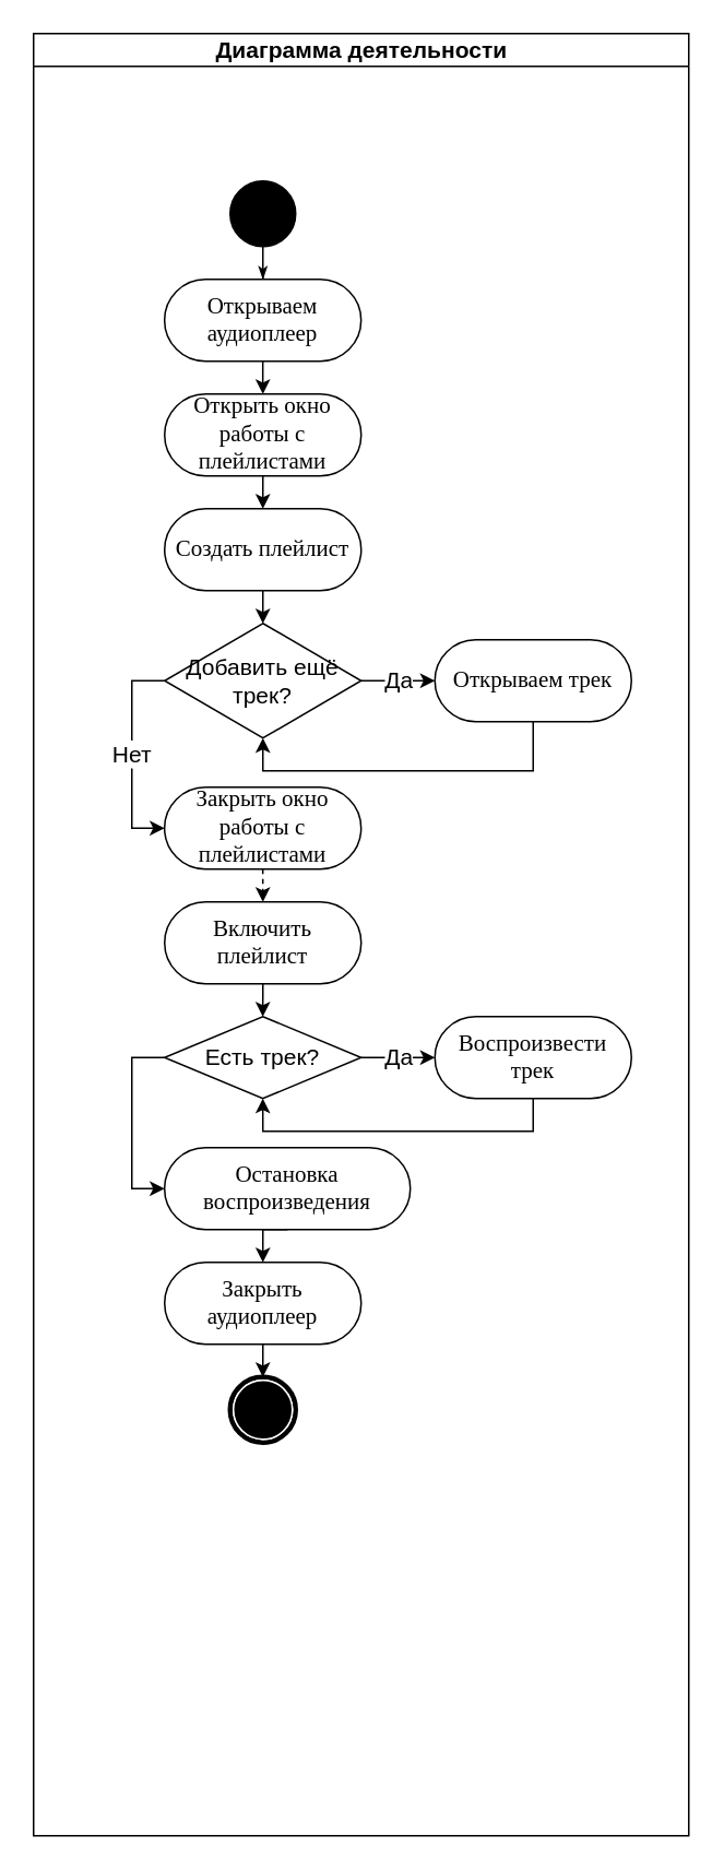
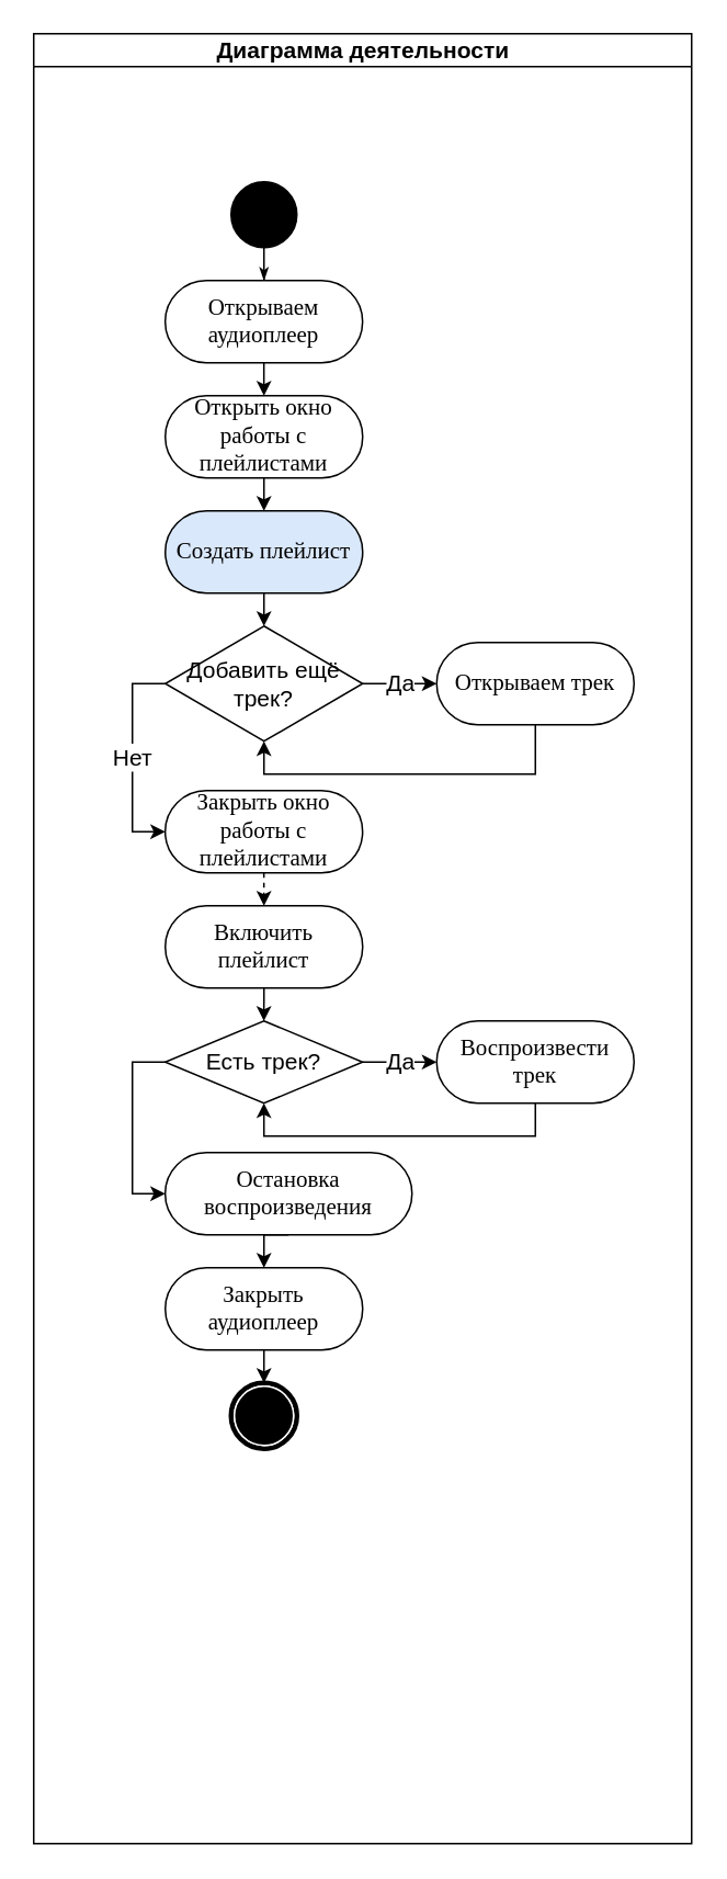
  <mxCell id="0" />
  <mxCell id="1" parent="0" />
  <mxCell id="2" value="Диаграмма деятельности" style="swimlane;html=1;startSize=20;fontSize=14;" parent="1" vertex="1"><mxGeometry x="20" y="20" width="400" height="1100" as="geometry" /></mxCell>
  <mxCell id="3" style="edgeStyle=orthogonalEdgeStyle;rounded=0;html=1;labelBackgroundColor=none;startArrow=none;startFill=0;startSize=5;endArrow=classicThin;endFill=1;endSize=5;jettySize=auto;orthogonalLoop=1;strokeWidth=1;fontFamily=Verdana;fontSize=14;" parent="2" source="4" target="6" edge="1"><mxGeometry relative="1" as="geometry" /></mxCell>
  <mxCell id="4" value="" style="ellipse;whiteSpace=wrap;html=1;rounded=0;shadow=0;comic=0;labelBackgroundColor=none;strokeWidth=1;fillColor=#000000;fontFamily=Verdana;fontSize=14;align=center;" parent="2" vertex="1"><mxGeometry x="120" y="90" width="40" height="40" as="geometry" /></mxCell>
  <mxCell id="5" style="edgeStyle=orthogonalEdgeStyle;rounded=0;orthogonalLoop=1;jettySize=auto;html=1;exitX=0.5;exitY=1;exitDx=0;exitDy=0;entryX=0.5;entryY=0;entryDx=0;entryDy=0;fontSize=14;" edge="1" parent="2" source="6" target="9"><mxGeometry relative="1" as="geometry" /></mxCell>
  <mxCell id="6" value="Открываем аудиоплеер" style="rounded=1;whiteSpace=wrap;html=1;shadow=0;comic=0;labelBackgroundColor=none;strokeWidth=1;fontFamily=Verdana;fontSize=14;align=center;arcSize=50;" parent="2" vertex="1"><mxGeometry x="79.95" y="150" width="120" height="50" as="geometry" /></mxCell>
  <mxCell id="7" value="" style="shape=mxgraph.bpmn.shape;html=1;verticalLabelPosition=bottom;labelBackgroundColor=#ffffff;verticalAlign=top;perimeter=ellipsePerimeter;outline=end;symbol=terminate;rounded=0;shadow=0;comic=0;strokeWidth=1;fontFamily=Verdana;fontSize=14;align=center;" parent="2" vertex="1"><mxGeometry x="120" y="820" width="40" height="40" as="geometry" /></mxCell>
  <mxCell id="8" style="edgeStyle=orthogonalEdgeStyle;rounded=0;orthogonalLoop=1;jettySize=auto;html=1;exitX=0.5;exitY=1;exitDx=0;exitDy=0;entryX=0.5;entryY=0;entryDx=0;entryDy=0;fontSize=14;" edge="1" parent="2" source="9" target="11"><mxGeometry relative="1" as="geometry" /></mxCell>
  <mxCell id="9" value="Открыть окно работы с плейлистами" style="rounded=1;whiteSpace=wrap;html=1;shadow=0;comic=0;labelBackgroundColor=none;strokeWidth=1;fontFamily=Verdana;fontSize=14;align=center;arcSize=50;" parent="2" vertex="1"><mxGeometry x="80" y="220" width="120" height="50" as="geometry" /></mxCell>
  <mxCell id="10" style="edgeStyle=orthogonalEdgeStyle;rounded=0;orthogonalLoop=1;jettySize=auto;html=1;exitX=0.5;exitY=1;exitDx=0;exitDy=0;entryX=0.5;entryY=0;entryDx=0;entryDy=0;fontSize=14;" edge="1" parent="2" source="11"><mxGeometry relative="1" as="geometry"><mxPoint x="140" y="360" as="targetPoint" /></mxGeometry></mxCell>
- <mxCell id="11" value="Создать плейлист" style="rounded=1;whiteSpace=wrap;html=1;shadow=0;comic=0;labelBackgroundColor=none;strokeWidth=1;fontFamily=Verdana;fontSize=14;align=center;arcSize=50;" parent="2" vertex="1"><mxGeometry x="80" y="290" width="120" height="50" as="geometry" /></mxCell>
+ <mxCell id="11" value="Создать плейлист" style="rounded=1;whiteSpace=wrap;html=1;shadow=0;comic=0;labelBackgroundColor=none;strokeWidth=1;fontFamily=Verdana;fontSize=14;align=center;arcSize=50;fillColor=#dae8fc;" parent="2" vertex="1"><mxGeometry x="80" y="290" width="120" height="50" as="geometry" /></mxCell>
  <mxCell id="12" style="edgeStyle=orthogonalEdgeStyle;rounded=0;orthogonalLoop=1;jettySize=auto;html=1;exitX=0.5;exitY=1;exitDx=0;exitDy=0;entryX=0.5;entryY=0;entryDx=0;entryDy=0;fontSize=14;" parent="2" source="13" target="7" edge="1"><mxGeometry relative="1" as="geometry" /></mxCell>
  <mxCell id="13" value="Закрыть аудиоплеер" style="rounded=1;whiteSpace=wrap;html=1;shadow=0;comic=0;labelBackgroundColor=none;strokeWidth=1;fontFamily=Verdana;fontSize=14;align=center;arcSize=50;" parent="2" vertex="1"><mxGeometry x="80" y="750" width="120" height="50" as="geometry" /></mxCell>
  <mxCell id="14" value="Да" style="edgeStyle=orthogonalEdgeStyle;rounded=0;orthogonalLoop=1;jettySize=auto;html=1;exitX=1;exitY=0.5;exitDx=0;exitDy=0;entryX=0;entryY=0.5;entryDx=0;entryDy=0;fontSize=14;" edge="1" parent="2" source="16" target="18"><mxGeometry relative="1" as="geometry" /></mxCell>
  <mxCell id="15" value="Нет" style="edgeStyle=orthogonalEdgeStyle;rounded=0;orthogonalLoop=1;jettySize=auto;html=1;exitX=0;exitY=0.5;exitDx=0;exitDy=0;entryX=0;entryY=0.5;entryDx=0;entryDy=0;fontSize=14;" edge="1" parent="2" source="16" target="20"><mxGeometry relative="1" as="geometry" /></mxCell>
  <mxCell id="16" value="Добавить ещё трек?" style="rhombus;whiteSpace=wrap;html=1;fontSize=14;" vertex="1" parent="2"><mxGeometry x="80" y="360" width="120" height="70" as="geometry" /></mxCell>
  <mxCell id="17" style="edgeStyle=orthogonalEdgeStyle;rounded=0;orthogonalLoop=1;jettySize=auto;html=1;exitX=0.5;exitY=1;exitDx=0;exitDy=0;entryX=0.5;entryY=1;entryDx=0;entryDy=0;fontSize=14;" edge="1" parent="2" source="18" target="16"><mxGeometry relative="1" as="geometry"><Array as="points"><mxPoint x="305" y="450" /><mxPoint x="140" y="450" /></Array></mxGeometry></mxCell>
  <mxCell id="18" value="Открываем трек" style="rounded=1;whiteSpace=wrap;html=1;shadow=0;comic=0;labelBackgroundColor=none;strokeWidth=1;fontFamily=Verdana;fontSize=14;align=center;arcSize=50;" vertex="1" parent="2"><mxGeometry x="245" y="370" width="120" height="50" as="geometry" /></mxCell>
  <mxCell id="19" style="edgeStyle=orthogonalEdgeStyle;rounded=0;orthogonalLoop=1;jettySize=auto;html=1;exitX=0.5;exitY=1;exitDx=0;exitDy=0;entryX=0.5;entryY=0;entryDx=0;entryDy=0;fontSize=14;dashed=1;" edge="1" parent="2" source="20" target="22"><mxGeometry relative="1" as="geometry" /></mxCell>
  <mxCell id="20" value="Закрыть окно работы с плейлистами" style="rounded=1;whiteSpace=wrap;html=1;shadow=0;comic=0;labelBackgroundColor=none;strokeWidth=1;fontFamily=Verdana;fontSize=14;align=center;arcSize=50;" vertex="1" parent="2"><mxGeometry x="79.95" y="460" width="120" height="50" as="geometry" /></mxCell>
  <mxCell id="21" style="edgeStyle=orthogonalEdgeStyle;rounded=0;orthogonalLoop=1;jettySize=auto;html=1;exitX=0.5;exitY=1;exitDx=0;exitDy=0;entryX=0.5;entryY=0;entryDx=0;entryDy=0;fontSize=14;" edge="1" parent="2" source="22" target="25"><mxGeometry relative="1" as="geometry" /></mxCell>
  <mxCell id="22" value="Включить плейлист" style="rounded=1;whiteSpace=wrap;html=1;shadow=0;comic=0;labelBackgroundColor=none;strokeWidth=1;fontFamily=Verdana;fontSize=14;align=center;arcSize=50;" vertex="1" parent="2"><mxGeometry x="80" y="530" width="120" height="50" as="geometry" /></mxCell>
  <mxCell id="23" value="Да" style="edgeStyle=orthogonalEdgeStyle;rounded=0;orthogonalLoop=1;jettySize=auto;html=1;exitX=1;exitY=0.5;exitDx=0;exitDy=0;entryX=0;entryY=0.5;entryDx=0;entryDy=0;fontSize=14;" edge="1" parent="2" source="25" target="27"><mxGeometry relative="1" as="geometry" /></mxCell>
  <mxCell id="24" style="edgeStyle=orthogonalEdgeStyle;rounded=0;orthogonalLoop=1;jettySize=auto;html=1;exitX=0;exitY=0.5;exitDx=0;exitDy=0;entryX=0;entryY=0.5;entryDx=0;entryDy=0;fontSize=14;" edge="1" parent="2" source="25" target="29"><mxGeometry relative="1" as="geometry" /></mxCell>
  <mxCell id="25" value="Есть трек?" style="rhombus;whiteSpace=wrap;html=1;fontSize=14;" vertex="1" parent="2"><mxGeometry x="79.95" y="600" width="120" height="50" as="geometry" /></mxCell>
  <mxCell id="26" style="edgeStyle=orthogonalEdgeStyle;rounded=0;orthogonalLoop=1;jettySize=auto;html=1;exitX=0.5;exitY=1;exitDx=0;exitDy=0;entryX=0.5;entryY=1;entryDx=0;entryDy=0;fontSize=14;" edge="1" parent="2" source="27" target="25"><mxGeometry relative="1" as="geometry" /></mxCell>
  <mxCell id="27" value="Воспроизвести трек" style="rounded=1;whiteSpace=wrap;html=1;shadow=0;comic=0;labelBackgroundColor=none;strokeWidth=1;fontFamily=Verdana;fontSize=14;align=center;arcSize=50;" vertex="1" parent="2"><mxGeometry x="245" y="600" width="120" height="50" as="geometry" /></mxCell>
  <mxCell id="28" style="edgeStyle=orthogonalEdgeStyle;rounded=0;orthogonalLoop=1;jettySize=auto;html=1;exitX=0.5;exitY=1;exitDx=0;exitDy=0;entryX=0.5;entryY=0;entryDx=0;entryDy=0;fontSize=14;" edge="1" parent="2" source="29" target="13"><mxGeometry relative="1" as="geometry" /></mxCell>
  <mxCell id="29" value="Остановка воспроизведения" style="rounded=1;whiteSpace=wrap;html=1;shadow=0;comic=0;labelBackgroundColor=none;strokeWidth=1;fontFamily=Verdana;fontSize=14;align=center;arcSize=50;" vertex="1" parent="2"><mxGeometry x="79.95" y="680" width="150.05" height="50" as="geometry" /></mxCell>
